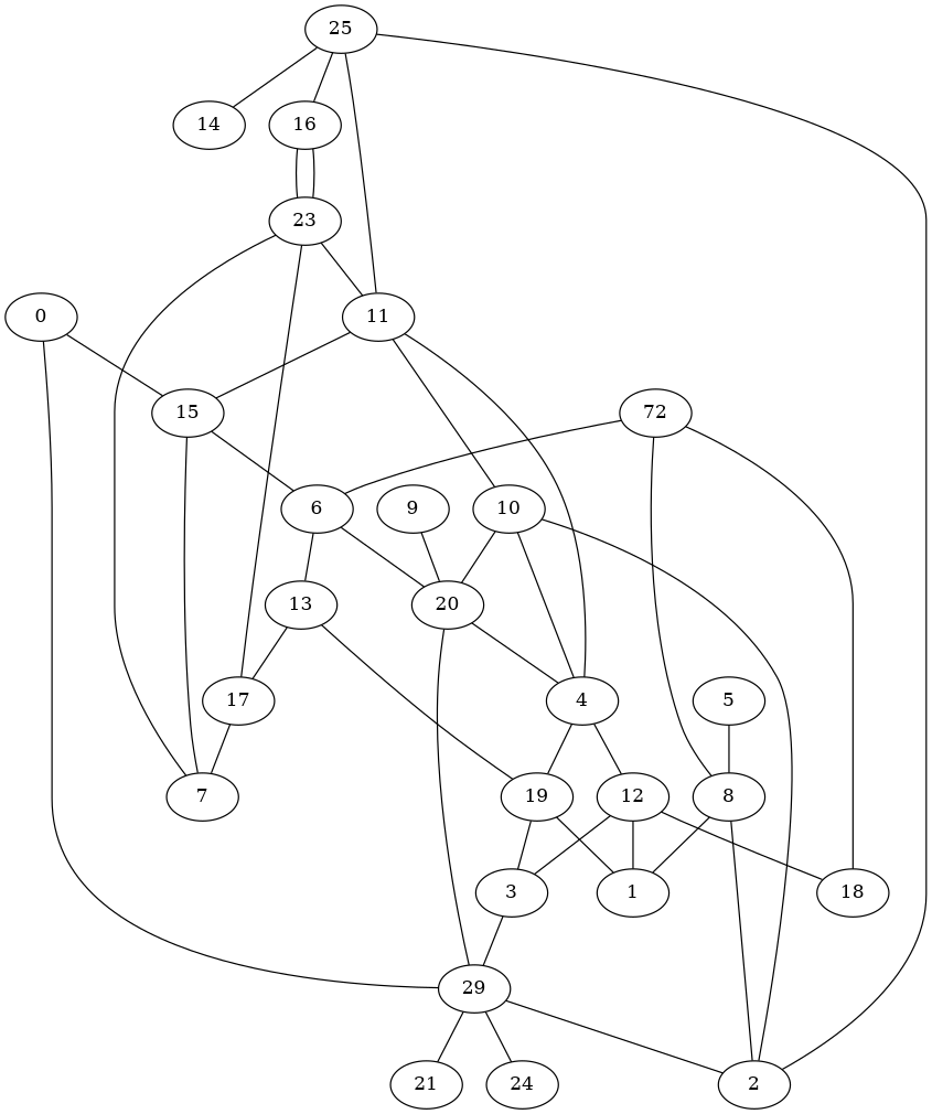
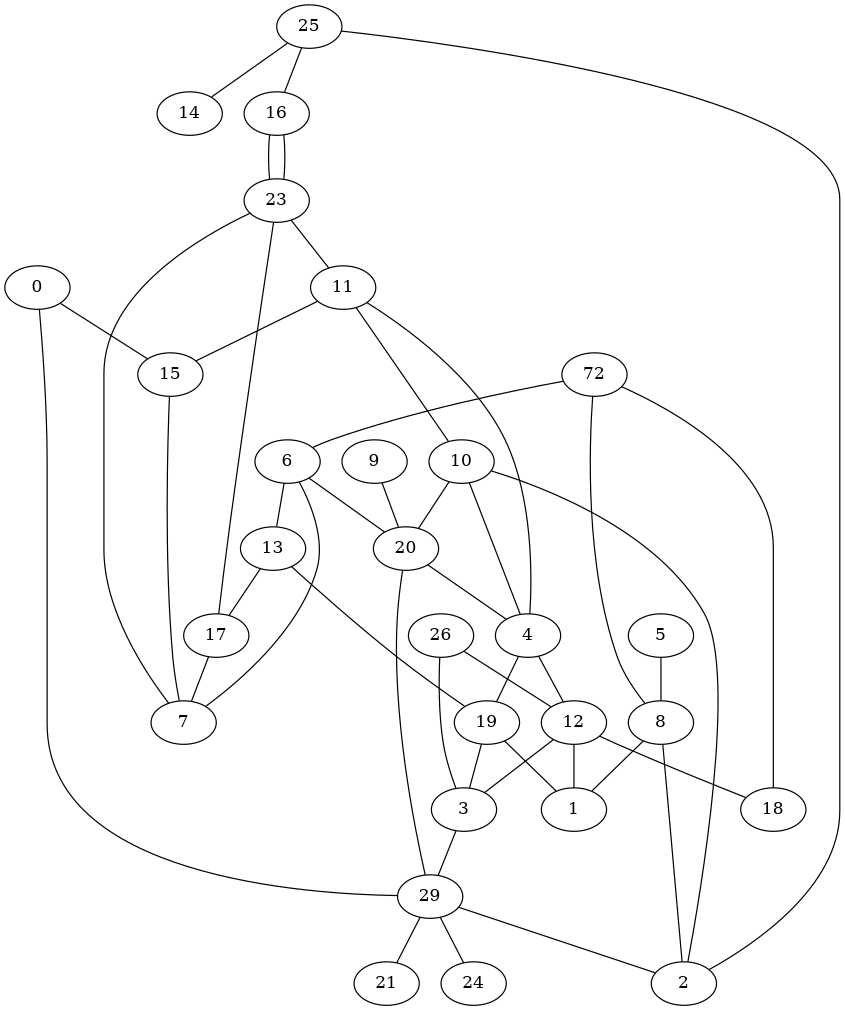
  graph {
    25
    14
    11
    16
    10
    15
    4
    23
    29
    24
    2
    21
    3
    20
    12
    19
    18
    1
+   26
    0
    8
    7
    6
    13
    17
    n26 [label=72]
    9
    5
    25 -- 14
-   25 -- 11
    25 -- 16
    11 -- 10
    11 -- 15
    11 -- 4
    16 -- 23
    10 -- 4
    10 -- 20
    4 -- 12
    4 -- 19
    23 -- 11
    23 -- 16
    23 -- 7
    23 -- 17
    29 -- 24
    29 -- 2
    29 -- 21
    2 -- 25
    2 -- 10
    3 -- 29
    20 -- 4
    20 -- 29
    12 -- 3
    12 -- 18
    12 -- 1
    19 -- 3
    19 -- 1
+   26 -- 3
+   26 -- 12
    0 -- 15
    0 -- 29
    8 -- 2
    8 -- 1
    7 -- 15
-   15 -- 6
+   7 -- 6
    6 -- 20
    6 -- 13
    13 -- 19
    13 -- 17
    17 -- 7
    n26 -- 18
    n26 -- 8
    n26 -- 6
    9 -- 20
    5 -- 8
  }
